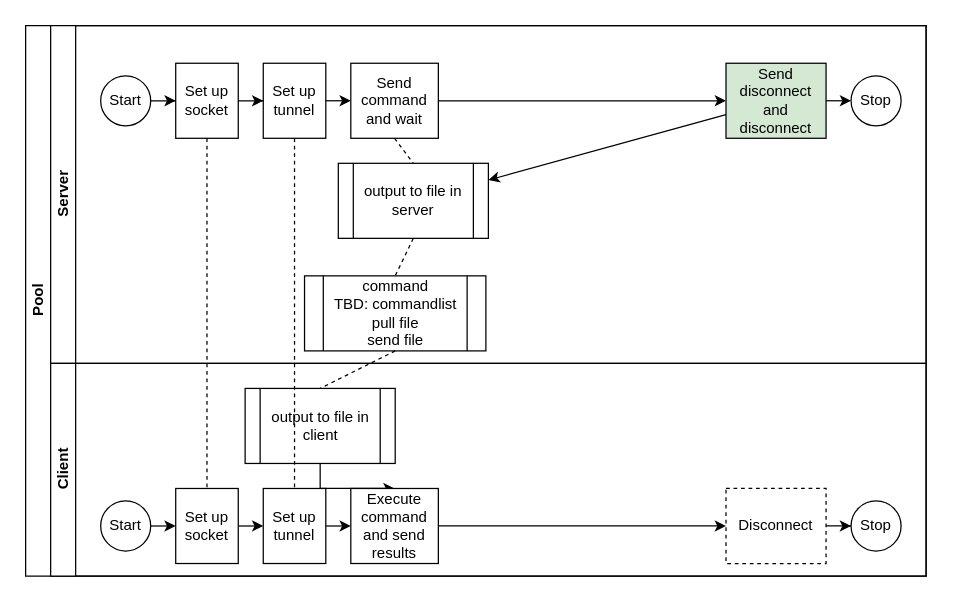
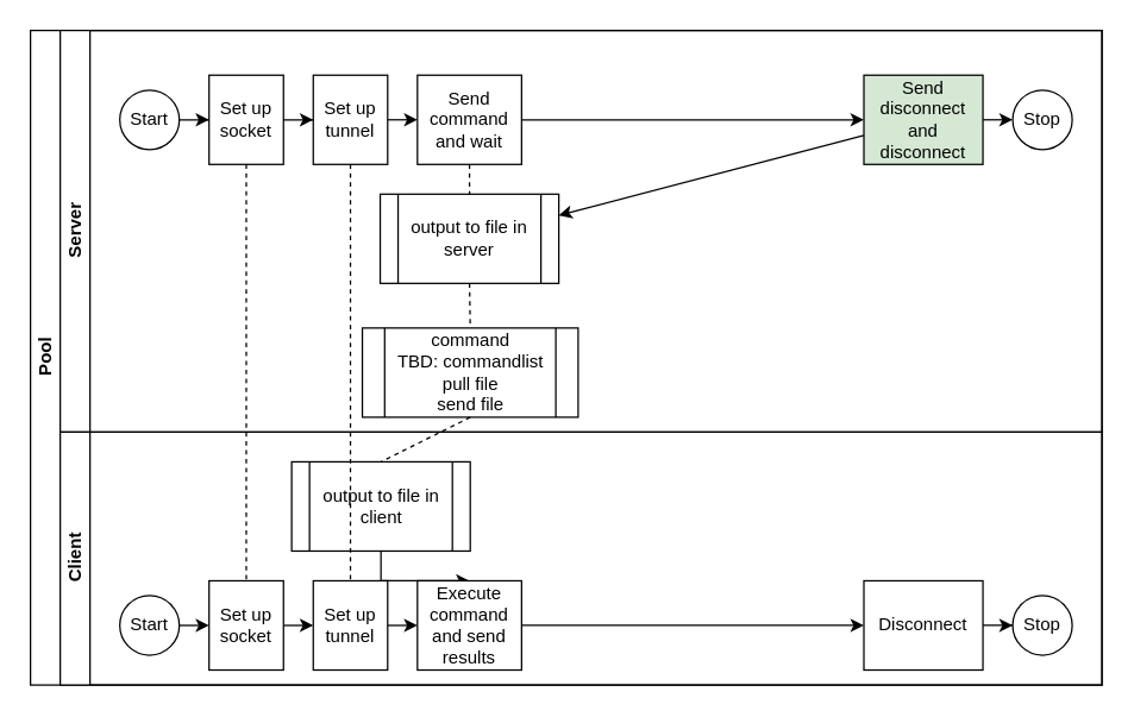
  <mxCell id="0" />
  <mxCell id="1" parent="0" />
  <mxCell id="2" value="Pool" style="swimlane;html=1;childLayout=stackLayout;resizeParent=1;resizeParentMax=0;horizontal=0;startSize=20;horizontalStack=0;" parent="1" vertex="1"><mxGeometry x="20" y="20" width="720" height="440" as="geometry" /></mxCell>
  <mxCell id="3" value="Server" style="swimlane;html=1;startSize=20;horizontal=0;" parent="2" vertex="1"><mxGeometry x="20" width="700" height="270" as="geometry" /></mxCell>
  <mxCell id="4" value="" style="edgeStyle=orthogonalEdgeStyle;rounded=0;orthogonalLoop=1;jettySize=auto;html=1;" parent="3" source="13" target="11" edge="1"><mxGeometry relative="1" as="geometry" /></mxCell>
  <mxCell id="5" style="edgeStyle=none;rounded=0;orthogonalLoop=1;jettySize=auto;html=1;exitX=1;exitY=0.5;exitDx=0;exitDy=0;entryX=0;entryY=0.5;entryDx=0;entryDy=0;endArrow=classic;endFill=1;" parent="3" source="10" target="9" edge="1"><mxGeometry relative="1" as="geometry" /></mxCell>
  <mxCell id="6" style="edgeStyle=orthogonalEdgeStyle;rounded=0;orthogonalLoop=1;jettySize=auto;html=1;exitX=1;exitY=0.5;exitDx=0;exitDy=0;entryX=0;entryY=0.5;entryDx=0;entryDy=0;" edge="1" parent="3" source="7" target="12"><mxGeometry relative="1" as="geometry" /></mxCell>
  <mxCell id="7" value="Send disconnect and disconnect" style="rounded=0;whiteSpace=wrap;html=1;fontFamily=Helvetica;fontSize=12;fontColor=#000000;align=center;fillColor=#d5e8d4;" parent="3" vertex="1"><mxGeometry x="540" y="30" width="80" height="60" as="geometry" /></mxCell>
  <mxCell id="8" style="edgeStyle=orthogonalEdgeStyle;rounded=0;orthogonalLoop=1;jettySize=auto;html=1;exitX=1;exitY=0.5;exitDx=0;exitDy=0;entryX=0;entryY=0.5;entryDx=0;entryDy=0;" edge="1" parent="3" source="9" target="7"><mxGeometry relative="1" as="geometry" /></mxCell>
  <mxCell id="9" value="Send command and wait" style="rounded=0;whiteSpace=wrap;html=1;fontFamily=Helvetica;fontSize=12;fontColor=#000000;align=center;" parent="3" vertex="1"><mxGeometry x="240" y="30" width="70" height="60" as="geometry" /></mxCell>
  <mxCell id="10" value="Set up tunnel" style="rounded=0;whiteSpace=wrap;html=1;fontFamily=Helvetica;fontSize=12;fontColor=#000000;align=center;" parent="3" vertex="1"><mxGeometry x="170" y="30" width="50" height="60" as="geometry" /></mxCell>
  <mxCell id="11" value="Set up socket" style="rounded=0;whiteSpace=wrap;html=1;fontFamily=Helvetica;fontSize=12;fontColor=#000000;align=center;" parent="3" vertex="1"><mxGeometry x="100" y="30" width="50" height="60" as="geometry" /></mxCell>
  <mxCell id="12" value="Stop" style="ellipse;whiteSpace=wrap;html=1;" parent="3" vertex="1"><mxGeometry x="640" y="40" width="40" height="40" as="geometry" /></mxCell>
  <mxCell id="13" value="Start" style="ellipse;whiteSpace=wrap;html=1;" parent="3" vertex="1"><mxGeometry x="40" y="40" width="40" height="40" as="geometry" /></mxCell>
  <mxCell id="14" value="" style="edgeStyle=orthogonalEdgeStyle;rounded=0;orthogonalLoop=1;jettySize=auto;html=1;" parent="3" source="11" target="10" edge="1"><mxGeometry relative="1" as="geometry" /></mxCell>
  <mxCell id="15" value="" style="rounded=0;orthogonalLoop=1;jettySize=auto;html=1;dashed=1;endArrow=none;endFill=0;exitX=0.5;exitY=1;exitDx=0;exitDy=0;entryX=0.5;entryY=0;entryDx=0;entryDy=0;" parent="3" source="16" target="17" edge="1"><mxGeometry relative="1" as="geometry"><mxPoint x="379.6" y="90" as="sourcePoint" /><mxPoint x="379.6" y="309" as="targetPoint" /></mxGeometry></mxCell>
- <mxCell id="16" value="output to file in server" style="shape=process;whiteSpace=wrap;html=1;backgroundOutline=1;" parent="3" vertex="1"><mxGeometry x="230" y="110" width="120" height="60" as="geometry" /></mxCell>
+ <mxCell id="16" value="output to file in server" style="shape=process;whiteSpace=wrap;html=1;backgroundOutline=1;" parent="3" vertex="1"><mxGeometry x="215" y="110" width="120" height="60" as="geometry" /></mxCell>
  <mxCell id="17" value="command&lt;br&gt;TBD: commandlist&lt;br&gt;pull file&lt;br&gt;send file" style="shape=process;whiteSpace=wrap;html=1;backgroundOutline=1;" parent="3" vertex="1"><mxGeometry x="203" y="200" width="145" height="60" as="geometry" /></mxCell>
  <mxCell id="18" value="" style="rounded=0;orthogonalLoop=1;jettySize=auto;html=1;dashed=1;endArrow=none;endFill=0;exitX=0.5;exitY=1;exitDx=0;exitDy=0;entryX=0.5;entryY=0;entryDx=0;entryDy=0;" parent="3" source="9" target="16" edge="1"><mxGeometry relative="1" as="geometry"><mxPoint x="285" y="175" as="sourcePoint" /><mxPoint x="275" y="100" as="targetPoint" /></mxGeometry></mxCell>
  <mxCell id="19" value="Client" style="swimlane;html=1;startSize=20;horizontal=0;" parent="2" vertex="1"><mxGeometry x="20" y="270" width="700" height="170" as="geometry" /></mxCell>
  <mxCell id="20" value="" style="edgeStyle=none;rounded=0;orthogonalLoop=1;jettySize=auto;html=1;endArrow=classic;endFill=1;exitX=1;exitY=0.5;exitDx=0;exitDy=0;entryX=0;entryY=0.5;entryDx=0;entryDy=0;" parent="19" source="30" target="32" edge="1"><mxGeometry relative="1" as="geometry"><mxPoint x="300" y="130" as="sourcePoint" /><mxPoint x="340" y="140" as="targetPoint" /></mxGeometry></mxCell>
  <mxCell id="21" value="" style="edgeStyle=orthogonalEdgeStyle;rounded=0;orthogonalLoop=1;jettySize=auto;html=1;exitX=1;exitY=0.5;exitDx=0;exitDy=0;entryX=0;entryY=0.5;entryDx=0;entryDy=0;" parent="19" source="28" target="30" edge="1"><mxGeometry relative="1" as="geometry"><mxPoint x="180" y="130" as="sourcePoint" /><mxPoint x="170" y="130" as="targetPoint" /></mxGeometry></mxCell>
  <mxCell id="22" value="" style="edgeStyle=orthogonalEdgeStyle;rounded=0;orthogonalLoop=1;jettySize=auto;html=1;entryX=0;entryY=0.5;entryDx=0;entryDy=0;exitX=1;exitY=0.5;exitDx=0;exitDy=0;" parent="19" source="27" target="28" edge="1"><mxGeometry relative="1" as="geometry"><mxPoint x="90" y="-140" as="sourcePoint" /><mxPoint x="110" y="130" as="targetPoint" /></mxGeometry></mxCell>
  <mxCell id="23" value="" style="edgeStyle=orthogonalEdgeStyle;rounded=0;orthogonalLoop=1;jettySize=auto;html=1;exitX=0.5;exitY=1;exitDx=0;exitDy=0;entryX=0.5;entryY=0;entryDx=0;entryDy=0;" edge="1" parent="19" source="24" target="32"><mxGeometry relative="1" as="geometry" /></mxCell>
  <mxCell id="24" value="output to file in client" style="shape=process;whiteSpace=wrap;html=1;backgroundOutline=1;" vertex="1" parent="19"><mxGeometry x="155.5" y="20" width="120" height="60" as="geometry" /></mxCell>
  <mxCell id="25" style="edgeStyle=orthogonalEdgeStyle;rounded=0;orthogonalLoop=1;jettySize=auto;html=1;exitX=1;exitY=0.5;exitDx=0;exitDy=0;" edge="1" parent="19" source="26" target="29"><mxGeometry relative="1" as="geometry" /></mxCell>
- <mxCell id="26" value="Disconnect" style="rounded=0;whiteSpace=wrap;html=1;fontFamily=Helvetica;fontSize=12;fontColor=#000000;align=center;dashed=1;" parent="19" vertex="1"><mxGeometry x="540" y="100" width="80" height="60" as="geometry" /></mxCell>
+ <mxCell id="26" value="Disconnect" style="rounded=0;whiteSpace=wrap;html=1;fontFamily=Helvetica;fontSize=12;fontColor=#000000;align=center;" parent="19" vertex="1"><mxGeometry x="540" y="100" width="80" height="60" as="geometry" /></mxCell>
  <mxCell id="27" value="Start" style="ellipse;whiteSpace=wrap;html=1;" parent="19" vertex="1"><mxGeometry x="40" y="110" width="40" height="40" as="geometry" /></mxCell>
  <mxCell id="28" value="Set up socket" style="rounded=0;whiteSpace=wrap;html=1;fontFamily=Helvetica;fontSize=12;fontColor=#000000;align=center;" parent="19" vertex="1"><mxGeometry x="100" y="100" width="50" height="60" as="geometry" /></mxCell>
  <mxCell id="29" value="Stop" style="ellipse;whiteSpace=wrap;html=1;" parent="19" vertex="1"><mxGeometry x="640" y="110" width="40" height="40" as="geometry" /></mxCell>
  <mxCell id="30" value="Set up tunnel" style="rounded=0;whiteSpace=wrap;html=1;fontFamily=Helvetica;fontSize=12;fontColor=#000000;align=center;" parent="19" vertex="1"><mxGeometry x="170" y="100" width="50" height="60" as="geometry" /></mxCell>
  <mxCell id="31" style="edgeStyle=orthogonalEdgeStyle;rounded=0;orthogonalLoop=1;jettySize=auto;html=1;exitX=1;exitY=0.5;exitDx=0;exitDy=0;entryX=0;entryY=0.5;entryDx=0;entryDy=0;" edge="1" parent="19" source="32" target="26"><mxGeometry relative="1" as="geometry" /></mxCell>
  <mxCell id="32" value="Execute command and send results" style="rounded=0;whiteSpace=wrap;html=1;fontFamily=Helvetica;fontSize=12;fontColor=#000000;align=center;" parent="19" vertex="1"><mxGeometry x="240" y="100" width="70" height="60" as="geometry" /></mxCell>
  <mxCell id="33" value="" style="rounded=0;orthogonalLoop=1;jettySize=auto;html=1;dashed=1;endArrow=none;endFill=0;exitX=0.5;exitY=1;exitDx=0;exitDy=0;entryX=0.5;entryY=0;entryDx=0;entryDy=0;" parent="2" source="11" target="28" edge="1"><mxGeometry relative="1" as="geometry"><mxPoint x="160" y="90" as="sourcePoint" /><mxPoint x="160" y="309" as="targetPoint" /></mxGeometry></mxCell>
  <mxCell id="34" value="" style="edgeStyle=none;rounded=0;orthogonalLoop=1;jettySize=auto;html=1;endArrow=classic;endFill=1;" parent="2" source="7" target="16" edge="1"><mxGeometry relative="1" as="geometry"><mxPoint x="520" y="170" as="targetPoint" /></mxGeometry></mxCell>
  <mxCell id="35" value="" style="rounded=0;orthogonalLoop=1;jettySize=auto;html=1;dashed=1;endArrow=none;endFill=0;exitX=0.5;exitY=1;exitDx=0;exitDy=0;entryX=0.5;entryY=0;entryDx=0;entryDy=0;" parent="2" source="10" target="30" edge="1"><mxGeometry relative="1" as="geometry"><mxPoint x="280" y="90" as="sourcePoint" /><mxPoint x="280" y="309" as="targetPoint" /></mxGeometry></mxCell>
  <mxCell id="36" value="" style="rounded=0;orthogonalLoop=1;jettySize=auto;html=1;dashed=1;endArrow=none;endFill=0;exitX=0.5;exitY=1;exitDx=0;exitDy=0;entryX=0.5;entryY=0;entryDx=0;entryDy=0;" parent="2" source="17" target="24" edge="1"><mxGeometry relative="1" as="geometry"><mxPoint x="305" y="100" as="sourcePoint" /><mxPoint x="305" y="170" as="targetPoint" /></mxGeometry></mxCell>
